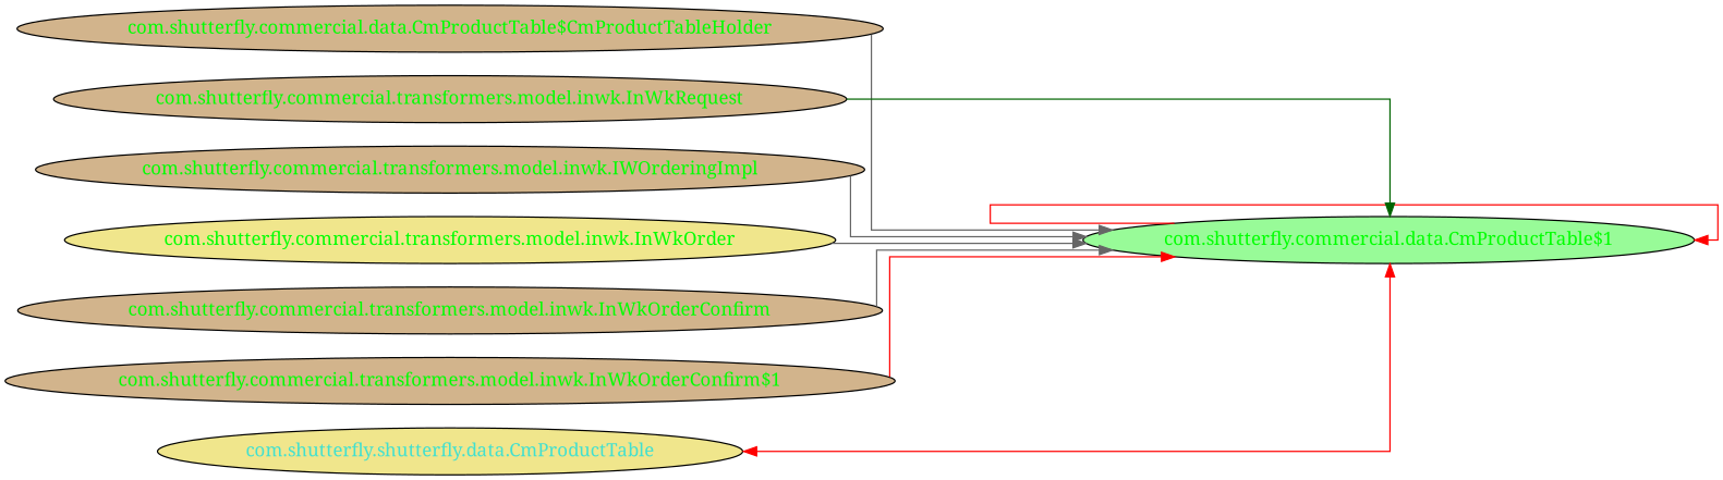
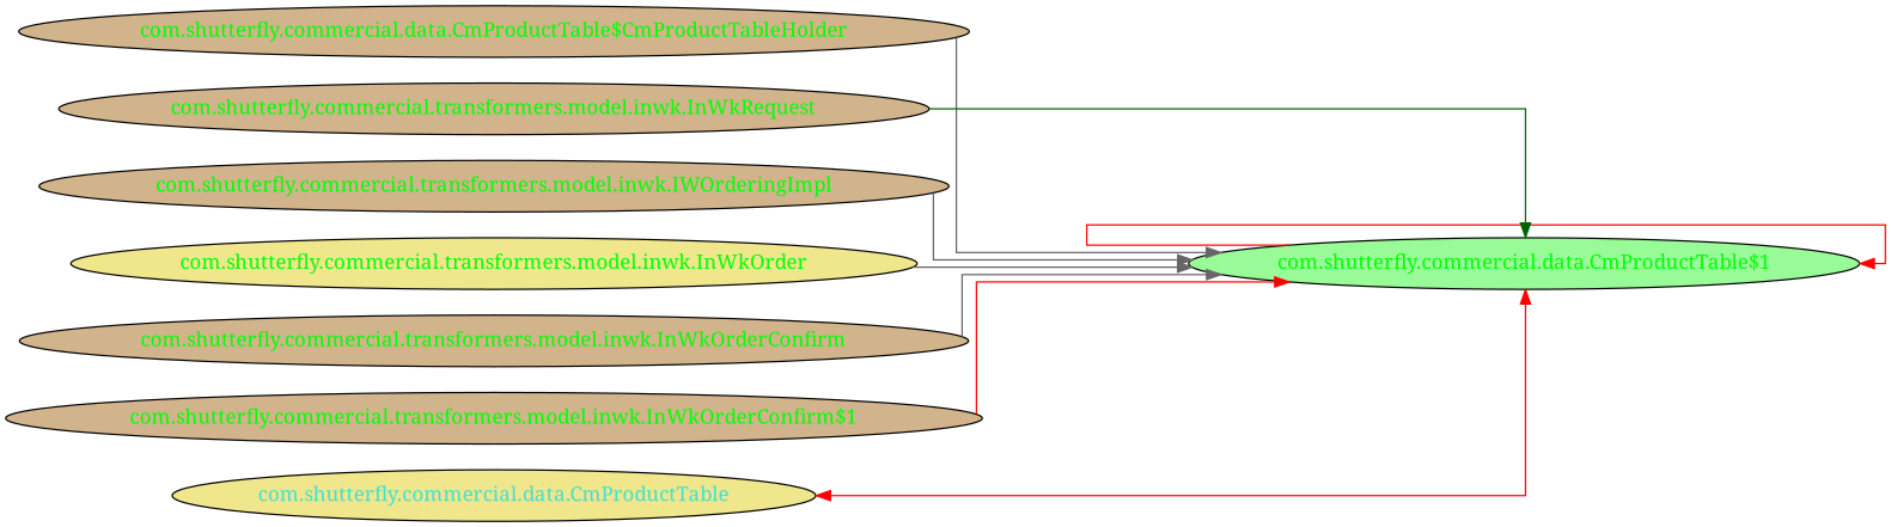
  digraph {
    concentrate=true
    rankdir=LR
    ranksep=2.0
    splines=ortho
    fontname="Noto Serif"
    node [fontcolor=green style=filled fillcolor=tan fontname="Noto Serif"]
    edge [color=gray40 fontname="Noto Serif"]
    "com.shutterfly.commercial.data.CmProductTable$1" [fillcolor=palegreen]
    "com.shutterfly.commercial.data.CmProductTable$CmProductTableHolder"
    "com.shutterfly.commercial.transformers.model.inwk.InWkRequest"
    "com.shutterfly.commercial.transformers.model.inwk.IWOrderingImpl"
    "com.shutterfly.commercial.transformers.model.inwk.InWkOrder" [fillcolor=khaki]
    "com.shutterfly.commercial.transformers.model.inwk.InWkOrderConfirm"
    "com.shutterfly.commercial.transformers.model.inwk.InWkOrderConfirm$1"
-   "com.shutterfly.commercial.data.CmProductTable" [fontcolor=turquoise fillcolor=khaki label="com.shutterfly.shutterfly.data.CmProductTable"]
+   "com.shutterfly.commercial.data.CmProductTable" [fontcolor=turquoise fillcolor=khaki]
    "com.shutterfly.commercial.data.CmProductTable$1" -> "com.shutterfly.commercial.data.CmProductTable$1" [color=red]
    "com.shutterfly.commercial.data.CmProductTable$CmProductTableHolder" -> "com.shutterfly.commercial.data.CmProductTable$1"
    "com.shutterfly.commercial.transformers.model.inwk.InWkRequest" -> "com.shutterfly.commercial.data.CmProductTable$1" [color=darkgreen]
    "com.shutterfly.commercial.transformers.model.inwk.IWOrderingImpl" -> "com.shutterfly.commercial.data.CmProductTable$1"
    "com.shutterfly.commercial.transformers.model.inwk.InWkOrder" -> "com.shutterfly.commercial.data.CmProductTable$1"
    "com.shutterfly.commercial.transformers.model.inwk.InWkOrderConfirm" -> "com.shutterfly.commercial.data.CmProductTable$1"
    "com.shutterfly.commercial.transformers.model.inwk.InWkOrderConfirm$1" -> "com.shutterfly.commercial.data.CmProductTable$1" [color=red]
    "com.shutterfly.commercial.data.CmProductTable" -> "com.shutterfly.commercial.data.CmProductTable$1" [dir=both color=red]
  }
